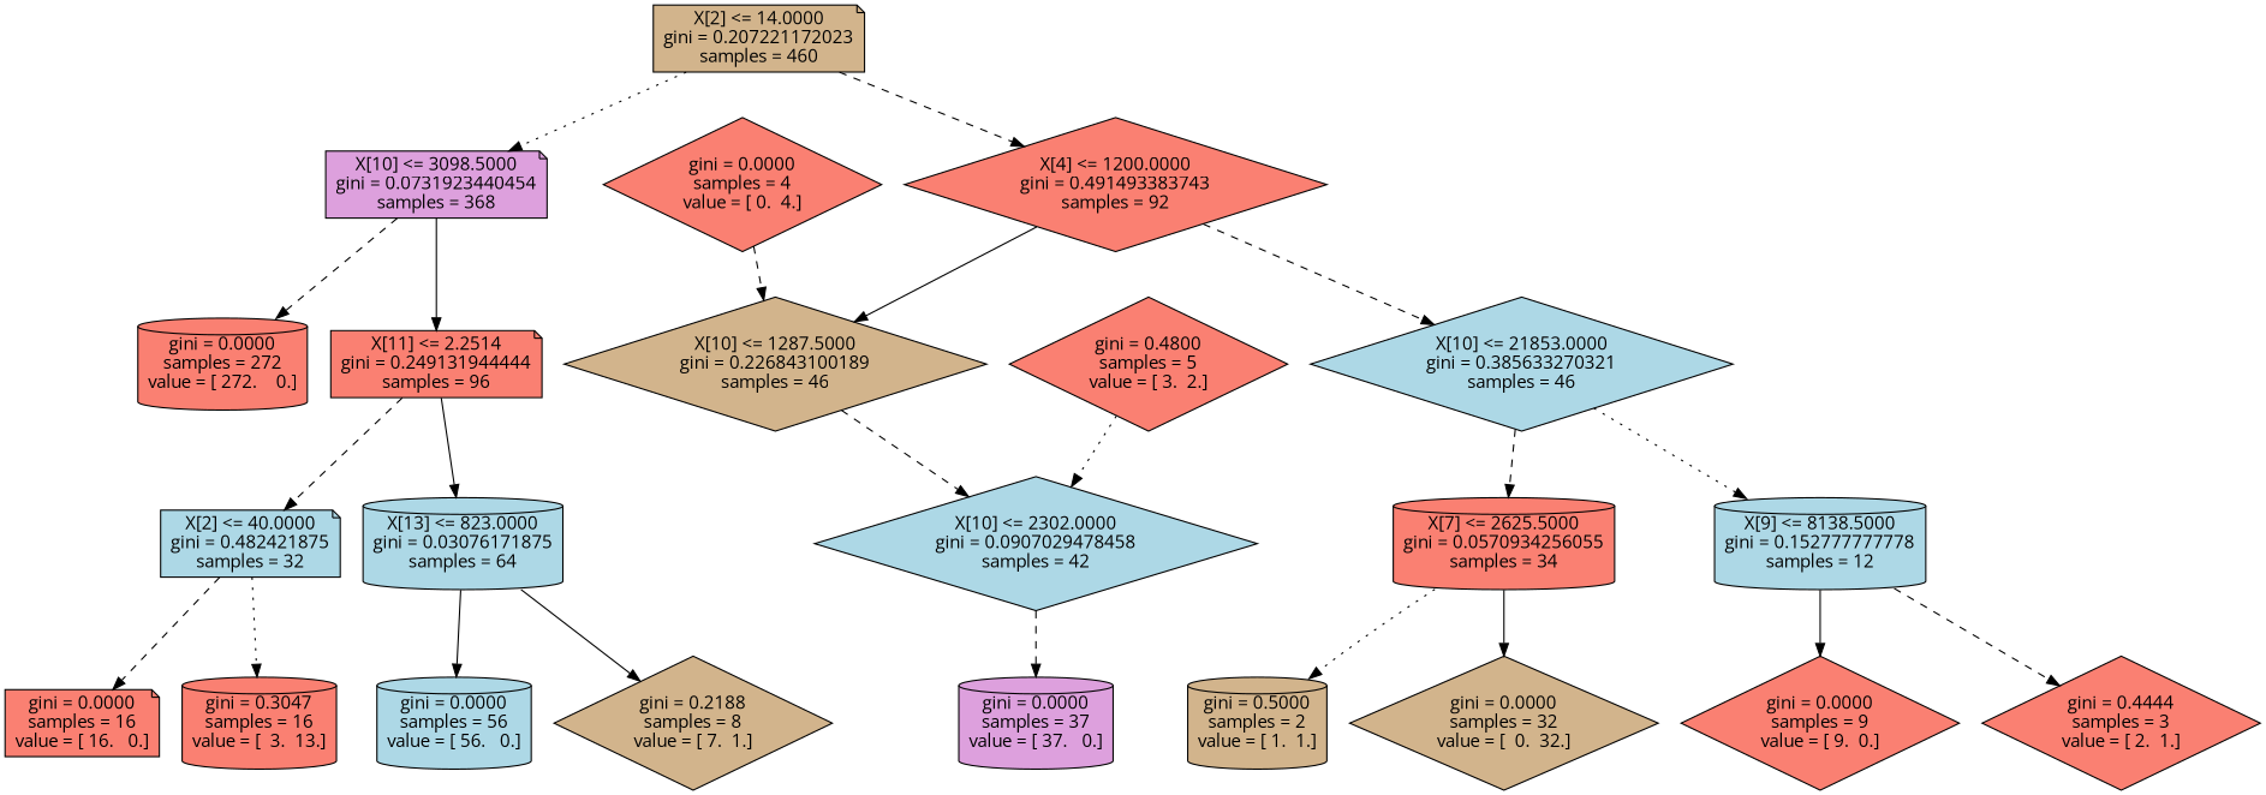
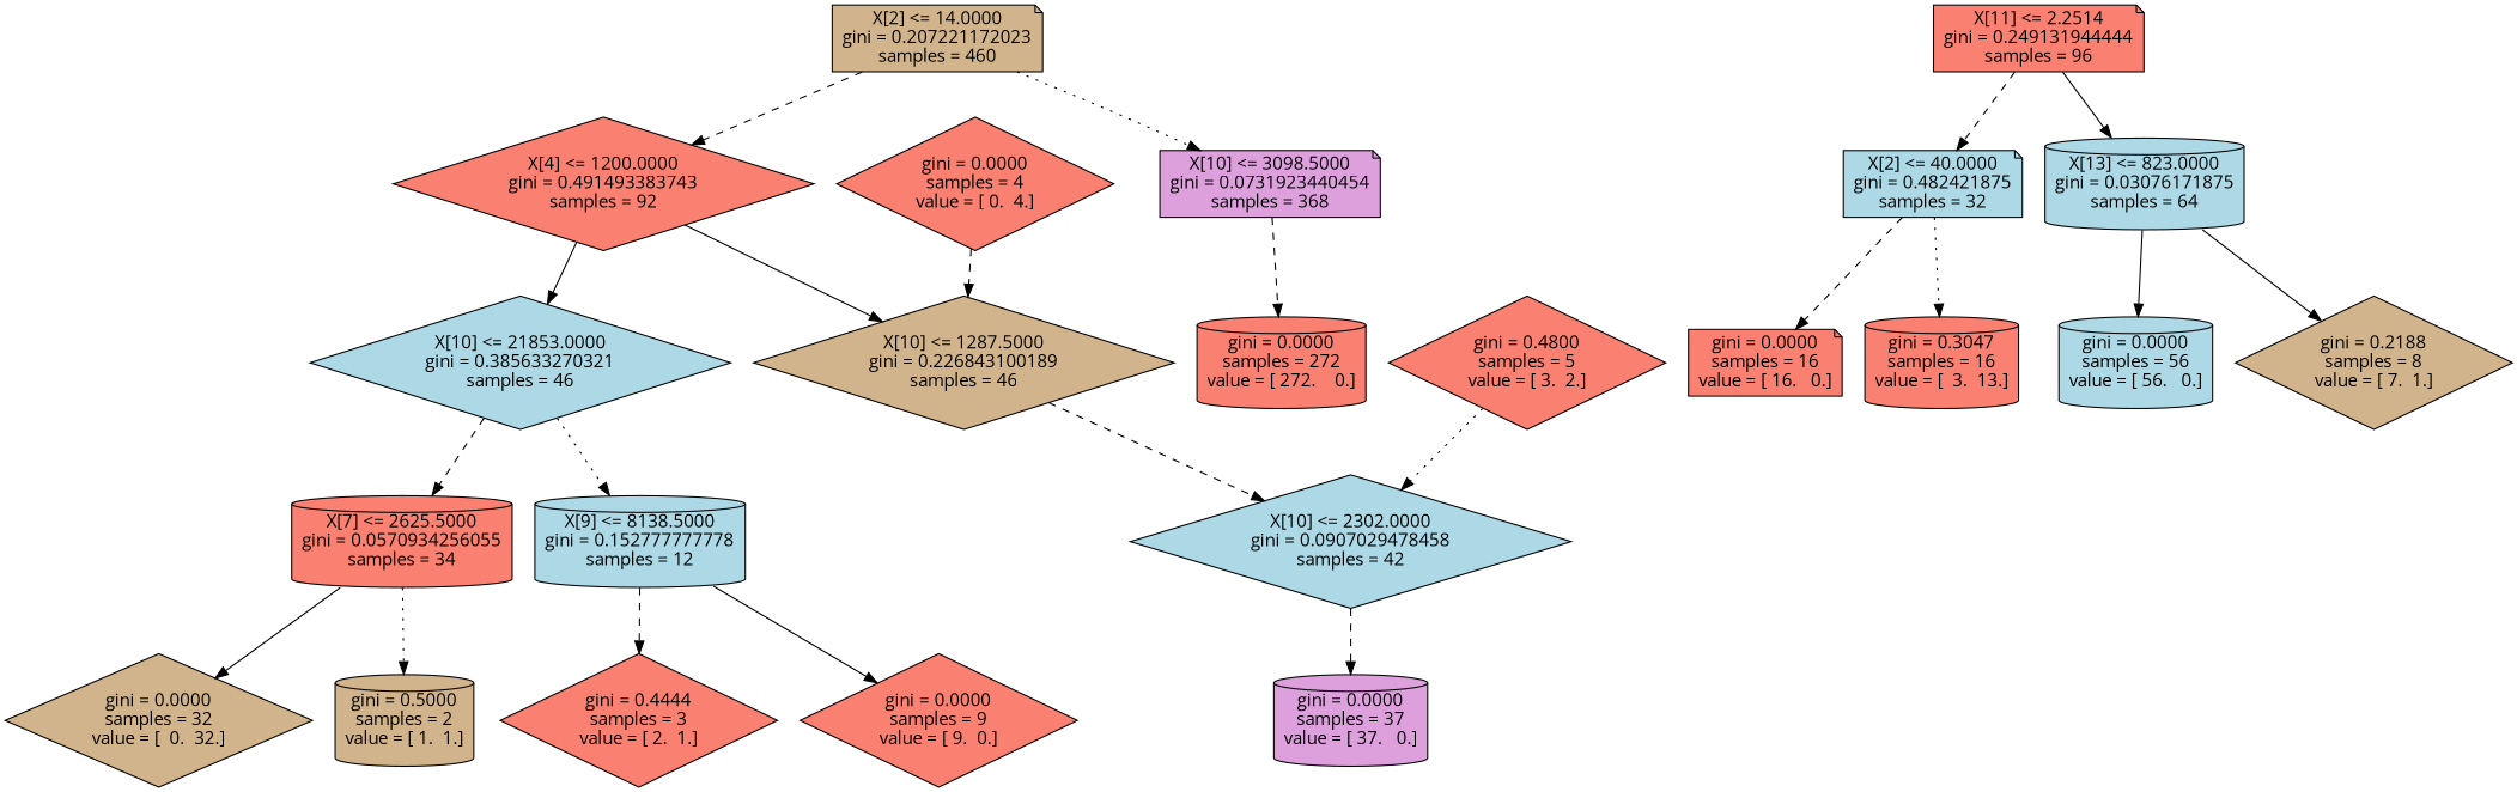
  digraph {
    fontname="Open Sans"
    node [fillcolor=salmon fontname="Open Sans" shape=diamond style=filled]
    edge [fontname="Open Sans" style=dashed]
    n1 [fillcolor=tan label="X[2] <= 14.0000\ngini = 0.207221172023\nsamples = 460" shape=note]
    n2 [label="X[4] <= 1200.0000\ngini = 0.491493383743\nsamples = 92"]
    n3 [fillcolor=plum label="X[10] <= 3098.5000\ngini = 0.0731923440454\nsamples = 368" shape=note]
    n4 [fillcolor=lightblue label="X[10] <= 21853.0000\ngini = 0.385633270321\nsamples = 46"]
    n5 [fillcolor=tan label="X[10] <= 1287.5000\ngini = 0.226843100189\nsamples = 46"]
    n6 [label="X[11] <= 2.2514\ngini = 0.249131944444\nsamples = 96" shape=note]
    n7 [label="gini = 0.0000\nsamples = 272\nvalue = [ 272.    0.]" shape=cylinder]
    n8 [label="X[7] <= 2625.5000\ngini = 0.0570934256055\nsamples = 34" shape=cylinder]
    n9 [fillcolor=lightblue label="X[9] <= 8138.5000\ngini = 0.152777777778\nsamples = 12" shape=cylinder]
    n10 [fillcolor=lightblue label="X[10] <= 2302.0000\ngini = 0.0907029478458\nsamples = 42"]
    n11 [fillcolor=tan label="gini = 0.0000\nsamples = 32\nvalue = [  0.  32.]"]
    n12 [fillcolor=tan label="gini = 0.5000\nsamples = 2\nvalue = [ 1.  1.]" shape=cylinder]
    n13 [label="gini = 0.4444\nsamples = 3\nvalue = [ 2.  1.]"]
    n14 [label="gini = 0.0000\nsamples = 9\nvalue = [ 9.  0.]"]
    n15 [label="gini = 0.0000\nsamples = 4\nvalue = [ 0.  4.]"]
    n16 [fillcolor=plum label="gini = 0.0000\nsamples = 37\nvalue = [ 37.   0.]" shape=cylinder]
    n17 [label="gini = 0.4800\nsamples = 5\nvalue = [ 3.  2.]"]
    n18 [fillcolor=lightblue label="X[2] <= 40.0000\ngini = 0.482421875\nsamples = 32" shape=note]
    n19 [fillcolor=lightblue label="X[13] <= 823.0000\ngini = 0.03076171875\nsamples = 64" shape=cylinder]
    n20 [label="gini = 0.0000\nsamples = 16\nvalue = [ 16.   0.]" shape=note]
    n21 [label="gini = 0.3047\nsamples = 16\nvalue = [  3.  13.]" shape=cylinder]
    n22 [fillcolor=lightblue label="gini = 0.0000\nsamples = 56\nvalue = [ 56.   0.]" shape=cylinder]
    n23 [fillcolor=tan label="gini = 0.2188\nsamples = 8\nvalue = [ 7.  1.]"]
    n1 -> n2
    n1 -> n3 [style=dotted]
-   n2 -> n4
+   n2 -> n4 [style=solid]
    n2 -> n5 [style=solid]
-   n3 -> n6 [style=solid]
    n3 -> n7
    n4 -> n8
    n4 -> n9 [style=dotted]
    n5 -> n10
    n6 -> n18
    n6 -> n19 [style=solid]
    n8 -> n11 [style=solid]
    n8 -> n12 [style=dotted]
    n9 -> n13
    n9 -> n14 [style=solid]
    n10 -> n16
    n15 -> n5
    n17 -> n10 [style=dotted]
    n18 -> n20
    n18 -> n21 [style=dotted]
    n19 -> n22 [style=solid]
    n19 -> n23 [style=solid]
  }
